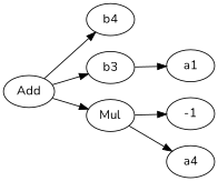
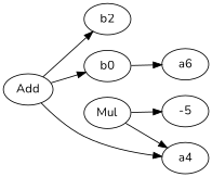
  digraph {
    fontname=Nunito
    ordering=out
    rankdir=LR
    node [color=black fontname=Nunito shape=ellipse]
    edge [fontname=Nunito]
    n1 [label=Add]
-   n2 [label=b4]
-   n3 [label=b3]
+   n2 [label=b2]
+   n3 [label=b0]
    n4 [label=Mul]
-   n5 [label=a1]
-   n6 [label=-1]
+   n5 [label=a6]
+   n6 [label=-5]
    n7 [label=a4]
    n1 -> n2
    n1 -> n3
-   n1 -> n4
+   n1 -> n7
    n3 -> n5
    n4 -> n6
    n4 -> n7
  }
